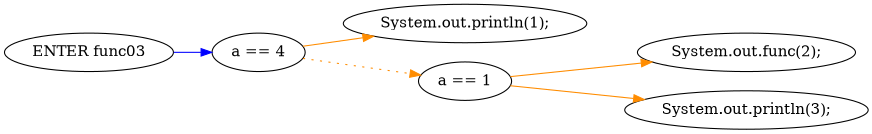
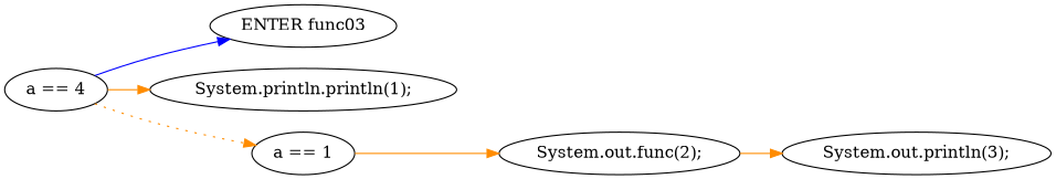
  digraph {
    rankdir=LR
    edge [color=darkorange style=solid]
    n1 [label="ENTER func03"]
    n2 [label="a == 4"]
-   n3 [label="System.out.println(1);"]
+   n3 [label="System.println.println(1);"]
    n4 [label="a == 1"]
    n5 [label="System.out.func(2);"]
    n6 [label="System.out.println(3);"]
-   n1 -> n2 [color=blue]
+   n2 -> n1 [color=blue]
    n2 -> n3
    n2 -> n4 [style=dotted]
    n4 -> n5
-   n4 -> n6
+   n5 -> n6
  }
